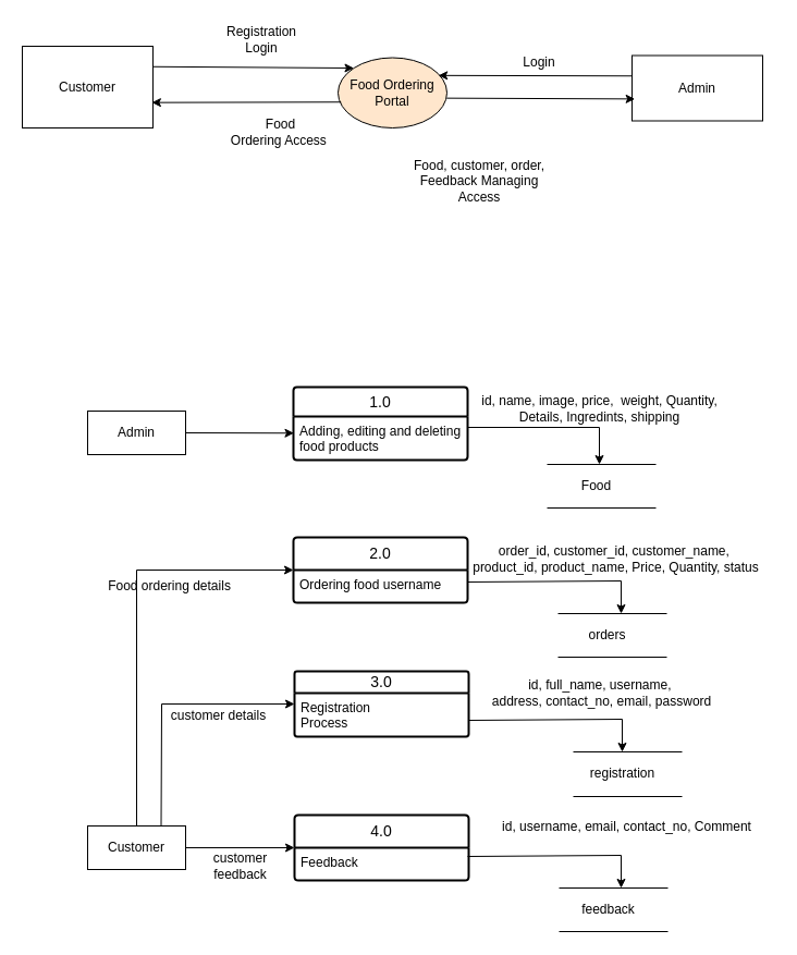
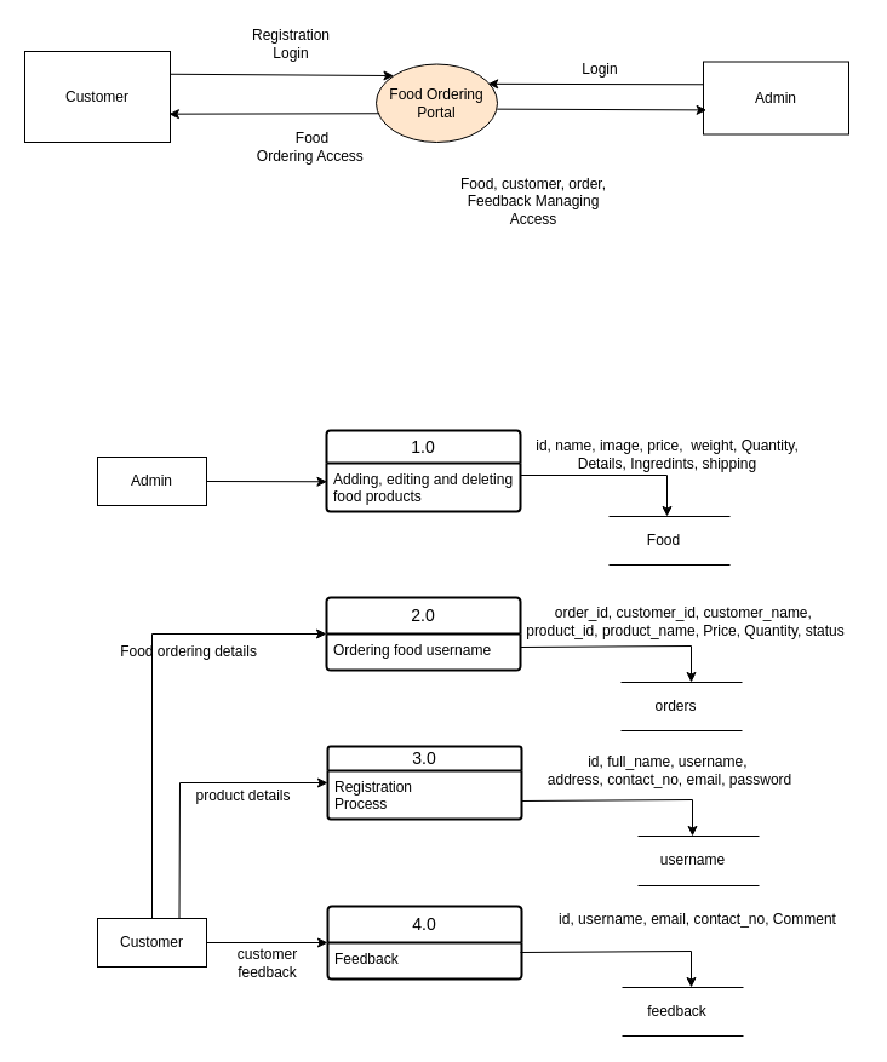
  <mxCell id="0" />
  <mxCell id="1" parent="0" />
  <mxCell id="2" value="Food Ordering Portal" style="ellipse;whiteSpace=wrap;html=1;fillColor=#ffe6cc;" vertex="1" parent="1"><mxGeometry x="310" y="52.5" width="100" height="64.5" as="geometry" /></mxCell>
  <mxCell id="3" value="Customer" style="rounded=0;whiteSpace=wrap;html=1;" vertex="1" parent="1"><mxGeometry x="20" y="42" width="120" height="75" as="geometry" /></mxCell>
  <mxCell id="4" value="Admin" style="rounded=0;whiteSpace=wrap;html=1;" vertex="1" parent="1"><mxGeometry x="580" y="50.5" width="120" height="60" as="geometry" /></mxCell>
  <mxCell id="5" value="" style="endArrow=classic;html=1;rounded=0;entryX=0;entryY=0;entryDx=0;entryDy=0;exitX=1;exitY=0.25;exitDx=0;exitDy=0;" edge="1" parent="1" source="3" target="2"><mxGeometry width="50" height="50" relative="1" as="geometry"><mxPoint x="270" y="146" as="sourcePoint" /><mxPoint x="320" y="96" as="targetPoint" /></mxGeometry></mxCell>
  <mxCell id="6" value="" style="endArrow=classic;html=1;rounded=0;entryX=0.991;entryY=0.689;entryDx=0;entryDy=0;exitX=0.027;exitY=0.632;exitDx=0;exitDy=0;exitPerimeter=0;entryPerimeter=0;" edge="1" parent="1" source="2" target="3"><mxGeometry width="50" height="50" relative="1" as="geometry"><mxPoint x="270" y="146" as="sourcePoint" /><mxPoint x="320" y="96" as="targetPoint" /><Array as="points" /></mxGeometry></mxCell>
  <mxCell id="7" value="" style="endArrow=classic;html=1;rounded=0;entryX=0.922;entryY=0.253;entryDx=0;entryDy=0;entryPerimeter=0;exitX=0.003;exitY=0.313;exitDx=0;exitDy=0;exitPerimeter=0;" edge="1" parent="1" source="4" target="2"><mxGeometry width="50" height="50" relative="1" as="geometry"><mxPoint x="400" y="146" as="sourcePoint" /><mxPoint x="450" y="96" as="targetPoint" /></mxGeometry></mxCell>
  <mxCell id="8" value="" style="endArrow=classic;html=1;rounded=0;entryX=0.022;entryY=0.665;entryDx=0;entryDy=0;exitX=0.998;exitY=0.576;exitDx=0;exitDy=0;exitPerimeter=0;entryPerimeter=0;" edge="1" parent="1" source="2" target="4"><mxGeometry width="50" height="50" relative="1" as="geometry"><mxPoint x="400" y="146" as="sourcePoint" /><mxPoint x="450" y="96" as="targetPoint" /></mxGeometry></mxCell>
  <mxCell id="9" value="Registration&lt;br&gt;Login" style="text;html=1;align=center;verticalAlign=middle;whiteSpace=wrap;rounded=0;" vertex="1" parent="1"><mxGeometry x="210" y="20.5" width="60" height="30" as="geometry" /></mxCell>
  <mxCell id="10" value="Food&lt;br&gt;Ordering Access&amp;nbsp;" style="text;html=1;align=center;verticalAlign=middle;whiteSpace=wrap;rounded=0;" vertex="1" parent="1"><mxGeometry x="195" y="96" width="125" height="50" as="geometry" /></mxCell>
  <mxCell id="11" value="Login" style="text;html=1;align=center;verticalAlign=middle;whiteSpace=wrap;rounded=0;" vertex="1" parent="1"><mxGeometry x="465" y="42" width="60" height="30" as="geometry" /></mxCell>
  <mxCell id="12" value="Food, customer, order, Feedback Managing Access" style="text;html=1;align=center;verticalAlign=middle;whiteSpace=wrap;rounded=0;" vertex="1" parent="1"><mxGeometry x="365" y="131" width="150" height="70" as="geometry" /></mxCell>
  <mxCell id="13" value="1.0" style="swimlane;childLayout=stackLayout;horizontal=1;startSize=27;horizontalStack=0;rounded=1;fontSize=14;fontStyle=0;strokeWidth=2;resizeParent=0;resizeLast=1;shadow=0;dashed=0;align=center;arcSize=4;whiteSpace=wrap;html=1;" vertex="1" parent="1"><mxGeometry x="269" y="355" width="160" height="67" as="geometry" /></mxCell>
  <mxCell id="14" value="Adding, editing and deleting&amp;nbsp;&lt;br&gt;food products" style="align=left;strokeColor=none;fillColor=none;spacingLeft=4;fontSize=12;verticalAlign=top;resizable=0;rotatable=0;part=1;html=1;" vertex="1" parent="13"><mxGeometry y="27" width="160" height="40" as="geometry" /></mxCell>
  <mxCell id="15" value="Admin" style="rounded=0;whiteSpace=wrap;html=1;" vertex="1" parent="1"><mxGeometry x="80" y="377" width="90" height="40" as="geometry" /></mxCell>
  <mxCell id="16" value="" style="endArrow=classic;html=1;rounded=0;entryX=0.003;entryY=0.382;entryDx=0;entryDy=0;entryPerimeter=0;exitX=1;exitY=0.5;exitDx=0;exitDy=0;" edge="1" parent="1" source="15" target="14"><mxGeometry width="50" height="50" relative="1" as="geometry"><mxPoint x="180" y="426" as="sourcePoint" /><mxPoint x="230" y="376" as="targetPoint" /></mxGeometry></mxCell>
  <mxCell id="17" value="" style="group" vertex="1" connectable="0" parent="1"><mxGeometry x="502" y="426" width="100" height="40" as="geometry" /></mxCell>
  <mxCell id="18" value="" style="endArrow=none;html=1;rounded=0;" edge="1" parent="17"><mxGeometry width="50" height="50" relative="1" as="geometry"><mxPoint as="sourcePoint" /><mxPoint x="100" as="targetPoint" /></mxGeometry></mxCell>
  <mxCell id="19" value="" style="endArrow=none;html=1;rounded=0;" edge="1" parent="17"><mxGeometry width="50" height="50" relative="1" as="geometry"><mxPoint y="40" as="sourcePoint" /><mxPoint x="100" y="40" as="targetPoint" /></mxGeometry></mxCell>
  <mxCell id="20" value="Food" style="text;html=1;align=center;verticalAlign=middle;resizable=0;points=[];autosize=1;strokeColor=none;fillColor=none;" vertex="1" parent="17"><mxGeometry x="20" y="5" width="50" height="30" as="geometry" /></mxCell>
  <mxCell id="21" value="2.0" style="swimlane;childLayout=stackLayout;horizontal=1;startSize=30;horizontalStack=0;rounded=1;fontSize=14;fontStyle=0;strokeWidth=2;resizeParent=0;resizeLast=1;shadow=0;dashed=0;align=center;arcSize=4;whiteSpace=wrap;html=1;" vertex="1" parent="1"><mxGeometry x="269" y="493" width="160" height="60" as="geometry" /></mxCell>
  <mxCell id="22" value="Ordering food username" style="align=left;strokeColor=none;fillColor=none;spacingLeft=4;fontSize=12;verticalAlign=top;resizable=0;rotatable=0;part=1;html=1;" vertex="1" parent="21"><mxGeometry y="30" width="160" height="30" as="geometry" /></mxCell>
  <mxCell id="23" value="" style="group" vertex="1" connectable="0" parent="1"><mxGeometry x="512" y="563" width="100" height="40" as="geometry" /></mxCell>
  <mxCell id="24" value="" style="endArrow=none;html=1;rounded=0;" edge="1" parent="23"><mxGeometry width="50" height="50" relative="1" as="geometry"><mxPoint as="sourcePoint" /><mxPoint x="100" as="targetPoint" /></mxGeometry></mxCell>
  <mxCell id="25" value="" style="endArrow=none;html=1;rounded=0;" edge="1" parent="23"><mxGeometry width="50" height="50" relative="1" as="geometry"><mxPoint y="40" as="sourcePoint" /><mxPoint x="100" y="40" as="targetPoint" /></mxGeometry></mxCell>
  <mxCell id="26" value="orders" style="text;html=1;align=center;verticalAlign=middle;resizable=0;points=[];autosize=1;strokeColor=none;fillColor=none;" vertex="1" parent="23"><mxGeometry x="15" y="5" width="60" height="30" as="geometry" /></mxCell>
  <mxCell id="27" value="" style="endArrow=classic;html=1;rounded=0;exitX=1;exitY=0.25;exitDx=0;exitDy=0;" edge="1" parent="1"><mxGeometry width="50" height="50" relative="1" as="geometry"><mxPoint x="429" y="534" as="sourcePoint" /><mxPoint x="570" y="563" as="targetPoint" /><Array as="points"><mxPoint x="570" y="533" /></Array></mxGeometry></mxCell>
  <mxCell id="28" value="3.0" style="swimlane;childLayout=stackLayout;horizontal=1;startSize=20;horizontalStack=0;rounded=1;fontSize=14;fontStyle=0;strokeWidth=2;resizeParent=0;resizeLast=1;shadow=0;dashed=0;align=center;arcSize=4;whiteSpace=wrap;html=1;" vertex="1" parent="1"><mxGeometry x="270" y="616" width="160" height="60" as="geometry" /></mxCell>
  <mxCell id="29" value="Registration&lt;div&gt;Process&lt;/div&gt;" style="align=left;strokeColor=none;fillColor=none;spacingLeft=4;fontSize=12;verticalAlign=top;resizable=0;rotatable=0;part=1;html=1;" vertex="1" parent="28"><mxGeometry y="20" width="160" height="40" as="geometry" /></mxCell>
  <mxCell id="30" value="4.0" style="swimlane;childLayout=stackLayout;horizontal=1;startSize=30;horizontalStack=0;rounded=1;fontSize=14;fontStyle=0;strokeWidth=2;resizeParent=0;resizeLast=1;shadow=0;dashed=0;align=center;arcSize=4;whiteSpace=wrap;html=1;" vertex="1" parent="1"><mxGeometry x="270" y="748" width="160" height="60" as="geometry" /></mxCell>
  <mxCell id="31" value="&lt;div&gt;Feedback&amp;nbsp;&lt;/div&gt;" style="align=left;strokeColor=none;fillColor=none;spacingLeft=4;fontSize=12;verticalAlign=top;resizable=0;rotatable=0;part=1;html=1;" vertex="1" parent="30"><mxGeometry y="30" width="160" height="30" as="geometry" /></mxCell>
  <mxCell id="32" value="" style="endArrow=classic;html=1;rounded=0;exitX=1;exitY=0.25;exitDx=0;exitDy=0;" edge="1" parent="1" source="14"><mxGeometry width="50" height="50" relative="1" as="geometry"><mxPoint x="350" y="496" as="sourcePoint" /><mxPoint x="550" y="426" as="targetPoint" /><Array as="points"><mxPoint x="550" y="392" /></Array></mxGeometry></mxCell>
  <mxCell id="33" value="" style="group" vertex="1" connectable="0" parent="1"><mxGeometry x="526" y="690" width="100" height="40" as="geometry" /></mxCell>
  <mxCell id="34" value="" style="endArrow=none;html=1;rounded=0;" edge="1" parent="33"><mxGeometry width="50" height="50" relative="1" as="geometry"><mxPoint as="sourcePoint" /><mxPoint x="100" as="targetPoint" /></mxGeometry></mxCell>
  <mxCell id="35" value="" style="endArrow=none;html=1;rounded=0;" edge="1" parent="33"><mxGeometry width="50" height="50" relative="1" as="geometry"><mxPoint y="41" as="sourcePoint" /><mxPoint x="100" y="41" as="targetPoint" /></mxGeometry></mxCell>
- <mxCell id="36" value="registration" style="text;html=1;align=center;verticalAlign=middle;resizable=0;points=[];autosize=1;strokeColor=none;fillColor=none;" vertex="1" parent="33"><mxGeometry x="5" y="5" width="80" height="30" as="geometry" /></mxCell>
+ <mxCell id="36" value="username" style="text;html=1;align=center;verticalAlign=middle;resizable=0;points=[];autosize=1;strokeColor=none;fillColor=none;" vertex="1" parent="33"><mxGeometry x="5" y="5" width="80" height="30" as="geometry" /></mxCell>
  <mxCell id="37" value="" style="group" vertex="1" connectable="0" parent="1"><mxGeometry x="513" y="815" width="100" height="40" as="geometry" /></mxCell>
  <mxCell id="38" value="" style="endArrow=none;html=1;rounded=0;" edge="1" parent="37"><mxGeometry width="50" height="50" relative="1" as="geometry"><mxPoint as="sourcePoint" /><mxPoint x="100" as="targetPoint" /></mxGeometry></mxCell>
  <mxCell id="39" value="" style="endArrow=none;html=1;rounded=0;" edge="1" parent="37"><mxGeometry width="50" height="50" relative="1" as="geometry"><mxPoint y="40" as="sourcePoint" /><mxPoint x="100" y="40" as="targetPoint" /></mxGeometry></mxCell>
  <mxCell id="40" value="feedback" style="text;html=1;align=center;verticalAlign=middle;resizable=0;points=[];autosize=1;strokeColor=none;fillColor=none;" vertex="1" parent="37"><mxGeometry x="10" y="5" width="70" height="30" as="geometry" /></mxCell>
  <mxCell id="41" value="Customer" style="rounded=0;whiteSpace=wrap;html=1;" vertex="1" parent="1"><mxGeometry x="80" y="758" width="90" height="40" as="geometry" /></mxCell>
  <mxCell id="42" value="" style="endArrow=classic;html=1;rounded=0;entryX=0;entryY=0.5;entryDx=0;entryDy=0;exitX=0.5;exitY=0;exitDx=0;exitDy=0;" edge="1" parent="1" source="41" target="21"><mxGeometry width="50" height="50" relative="1" as="geometry"><mxPoint x="250" y="686" as="sourcePoint" /><mxPoint x="300" y="636" as="targetPoint" /><Array as="points"><mxPoint x="125" y="523" /></Array></mxGeometry></mxCell>
  <mxCell id="43" value="Food ordering details" style="text;html=1;align=center;verticalAlign=middle;resizable=0;points=[];autosize=1;strokeColor=none;fillColor=none;" vertex="1" parent="1"><mxGeometry x="85" y="523" width="140" height="30" as="geometry" /></mxCell>
  <mxCell id="44" value="" style="endArrow=classic;html=1;rounded=0;entryX=0;entryY=0.25;entryDx=0;entryDy=0;exitX=0.75;exitY=0;exitDx=0;exitDy=0;" edge="1" parent="1" source="41" target="29"><mxGeometry width="50" height="50" relative="1" as="geometry"><mxPoint x="250" y="686" as="sourcePoint" /><mxPoint x="300" y="636" as="targetPoint" /><Array as="points"><mxPoint x="148" y="646" /></Array></mxGeometry></mxCell>
- <mxCell id="45" value="customer details" style="text;html=1;align=center;verticalAlign=middle;resizable=0;points=[];autosize=1;strokeColor=none;fillColor=none;" vertex="1" parent="1"><mxGeometry x="145" y="642" width="110" height="30" as="geometry" /></mxCell>
+ <mxCell id="45" value="product details" style="text;html=1;align=center;verticalAlign=middle;resizable=0;points=[];autosize=1;strokeColor=none;fillColor=none;" vertex="1" parent="1"><mxGeometry x="145" y="642" width="110" height="30" as="geometry" /></mxCell>
  <mxCell id="46" value="" style="endArrow=classic;html=1;rounded=0;exitX=1;exitY=0.5;exitDx=0;exitDy=0;entryX=0;entryY=0.5;entryDx=0;entryDy=0;" edge="1" parent="1" source="41" target="30"><mxGeometry width="50" height="50" relative="1" as="geometry"><mxPoint x="250" y="748" as="sourcePoint" /><mxPoint x="300" y="698" as="targetPoint" /></mxGeometry></mxCell>
  <mxCell id="47" value="customer &lt;br&gt;feedback" style="text;html=1;align=center;verticalAlign=middle;resizable=0;points=[];autosize=1;strokeColor=none;fillColor=none;" vertex="1" parent="1"><mxGeometry x="185" y="775" width="70" height="40" as="geometry" /></mxCell>
  <mxCell id="48" value="" style="endArrow=classic;html=1;rounded=0;exitX=1;exitY=0.25;exitDx=0;exitDy=0;" edge="1" parent="1"><mxGeometry width="50" height="50" relative="1" as="geometry"><mxPoint x="430" y="661" as="sourcePoint" /><mxPoint x="571" y="690" as="targetPoint" /><Array as="points"><mxPoint x="571" y="660" /></Array></mxGeometry></mxCell>
  <mxCell id="49" value="" style="endArrow=classic;html=1;rounded=0;exitX=1;exitY=0.25;exitDx=0;exitDy=0;" edge="1" parent="1"><mxGeometry width="50" height="50" relative="1" as="geometry"><mxPoint x="429" y="786" as="sourcePoint" /><mxPoint x="570" y="815" as="targetPoint" /><Array as="points"><mxPoint x="570" y="785" /></Array></mxGeometry></mxCell>
  <mxCell id="50" value="id, name, image, price,&amp;nbsp;&amp;nbsp;&lt;span style=&quot;background-color: initial;&quot;&gt;weight, Quantity,&lt;/span&gt;&lt;div&gt;Details, Ingredints, shipping&lt;/div&gt;" style="text;html=1;align=center;verticalAlign=middle;resizable=0;points=[];autosize=1;strokeColor=none;fillColor=none;" vertex="1" parent="1"><mxGeometry x="430" y="355" width="240" height="40" as="geometry" /></mxCell>
  <mxCell id="51" value="order_id, customer_id, customer_name,&amp;nbsp;&lt;div&gt;product_id, product_name, Price, Quantity, status&lt;/div&gt;" style="text;html=1;align=center;verticalAlign=middle;resizable=0;points=[];autosize=1;strokeColor=none;fillColor=none;" vertex="1" parent="1"><mxGeometry x="420" y="493" width="290" height="40" as="geometry" /></mxCell>
  <mxCell id="52" value="id, full_name, username,&amp;nbsp;&lt;div&gt;address, contact_no, email, password&lt;/div&gt;" style="text;html=1;align=center;verticalAlign=middle;resizable=0;points=[];autosize=1;strokeColor=none;fillColor=none;" vertex="1" parent="1"><mxGeometry x="442" y="616" width="220" height="40" as="geometry" /></mxCell>
  <mxCell id="53" value="id, username, email, contact_no, Comment" style="text;html=1;align=center;verticalAlign=middle;resizable=0;points=[];autosize=1;strokeColor=none;fillColor=none;" vertex="1" parent="1"><mxGeometry x="450" y="744" width="250" height="30" as="geometry" /></mxCell>
